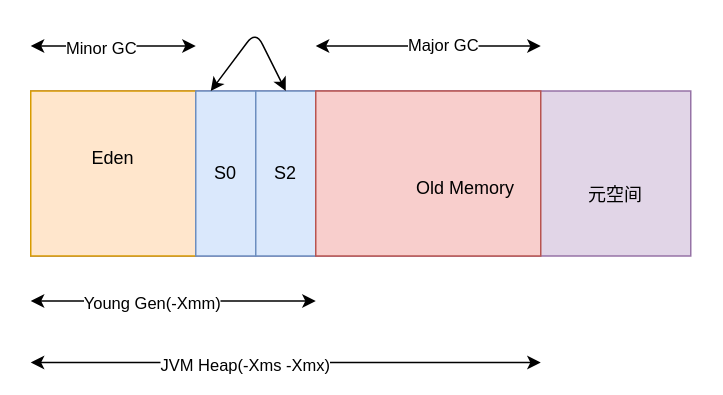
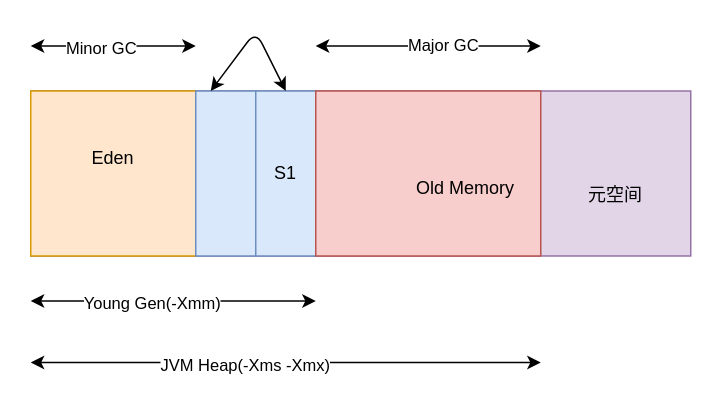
  <mxCell id="0" />
  <mxCell id="1" parent="0" />
  <mxCell id="2" value="" style="verticalLabelPosition=bottom;verticalAlign=top;html=1;shape=mxgraph.basic.rect;fillColor2=none;strokeWidth=1;size=20;indent=5;fillColor=#e1d5e7;strokeColor=#9673a6;" vertex="1" parent="1"><mxGeometry x="20" y="60" width="440" height="110" as="geometry" /></mxCell>
  <mxCell id="3" value="" style="rounded=0;whiteSpace=wrap;html=1;fillColor=#ffe6cc;strokeColor=#d79b00;" vertex="1" parent="1"><mxGeometry x="20" y="60" width="110" height="110" as="geometry" /></mxCell>
  <mxCell id="4" value="" style="rounded=0;whiteSpace=wrap;html=1;fillColor=#dae8fc;strokeColor=#6c8ebf;" vertex="1" parent="1"><mxGeometry x="130" y="60" width="40" height="110" as="geometry" /></mxCell>
  <mxCell id="5" value="" style="rounded=0;whiteSpace=wrap;html=1;fillColor=#dae8fc;strokeColor=#6c8ebf;" vertex="1" parent="1"><mxGeometry x="170" y="60" width="40" height="110" as="geometry" /></mxCell>
  <mxCell id="6" value="" style="rounded=0;whiteSpace=wrap;html=1;fillColor=#f8cecc;strokeColor=#b85450;" vertex="1" parent="1"><mxGeometry x="210" y="60" width="150" height="110" as="geometry" /></mxCell>
- <mxCell id="7" value="S0" style="text;html=1;strokeColor=none;fillColor=none;align=center;verticalAlign=middle;whiteSpace=wrap;rounded=0;" vertex="1" parent="1"><mxGeometry x="130" y="105" width="40" height="20" as="geometry" /></mxCell>
- <mxCell id="8" value="S2" style="text;html=1;strokeColor=none;fillColor=none;align=center;verticalAlign=middle;whiteSpace=wrap;rounded=0;" vertex="1" parent="1"><mxGeometry x="170" y="105" width="40" height="20" as="geometry" /></mxCell>
+ <mxCell id="8" value="S1" style="text;html=1;strokeColor=none;fillColor=none;align=center;verticalAlign=middle;whiteSpace=wrap;rounded=0;" vertex="1" parent="1"><mxGeometry x="170" y="105" width="40" height="20" as="geometry" /></mxCell>
  <mxCell id="9" value="Old Memory" style="text;html=1;strokeColor=none;fillColor=none;align=center;verticalAlign=middle;whiteSpace=wrap;rounded=0;" vertex="1" parent="1"><mxGeometry x="270" y="112.5" width="80" height="25" as="geometry" /></mxCell>
  <mxCell id="10" value="元空间" style="text;html=1;strokeColor=none;fillColor=none;align=center;verticalAlign=middle;whiteSpace=wrap;rounded=0;" vertex="1" parent="1"><mxGeometry x="370" y="117.5" width="80" height="25" as="geometry" /></mxCell>
  <mxCell id="11" value="Eden" style="text;html=1;strokeColor=none;fillColor=none;align=center;verticalAlign=middle;whiteSpace=wrap;rounded=0;" vertex="1" parent="1"><mxGeometry x="35" y="92.5" width="80" height="25" as="geometry" /></mxCell>
  <mxCell id="12" value="" style="endArrow=classic;startArrow=classic;html=1;" edge="1" parent="1"><mxGeometry width="50" height="50" relative="1" as="geometry"><mxPoint x="20" y="30" as="sourcePoint" /><mxPoint x="130" y="30" as="targetPoint" /></mxGeometry></mxCell>
  <mxCell id="13" value="Minor GC" style="edgeLabel;html=1;align=center;verticalAlign=middle;resizable=0;points=[];" vertex="1" connectable="0" parent="12"><mxGeometry x="-0.162" y="1" relative="1" as="geometry"><mxPoint y="2" as="offset" /></mxGeometry></mxCell>
  <mxCell id="14" value="" style="endArrow=classic;startArrow=classic;html=1;" edge="1" parent="1"><mxGeometry width="50" height="50" relative="1" as="geometry"><mxPoint x="210" y="30" as="sourcePoint" /><mxPoint x="360" y="30" as="targetPoint" /></mxGeometry></mxCell>
  <mxCell id="15" value="Major GC" style="edgeLabel;html=1;align=center;verticalAlign=middle;resizable=0;points=[];" vertex="1" connectable="0" parent="14"><mxGeometry x="0.125" y="1" relative="1" as="geometry"><mxPoint as="offset" /></mxGeometry></mxCell>
  <mxCell id="16" value="" style="endArrow=classic;startArrow=classic;html=1;entryX=0.5;entryY=0;entryDx=0;entryDy=0;exitX=0.25;exitY=0;exitDx=0;exitDy=0;" edge="1" parent="1" source="4" target="5"><mxGeometry width="50" height="50" relative="1" as="geometry"><mxPoint x="130" y="10" as="sourcePoint" /><mxPoint x="180" y="-40" as="targetPoint" /><Array as="points"><mxPoint x="170" y="20" /></Array></mxGeometry></mxCell>
  <mxCell id="17" value="" style="endArrow=classic;startArrow=classic;html=1;" edge="1" parent="1"><mxGeometry width="50" height="50" relative="1" as="geometry"><mxPoint x="20" y="241" as="sourcePoint" /><mxPoint x="360" y="241" as="targetPoint" /></mxGeometry></mxCell>
  <mxCell id="18" value="JVM Heap(-Xms -Xmx)" style="edgeLabel;html=1;align=center;verticalAlign=middle;resizable=0;points=[];" vertex="1" connectable="0" parent="17"><mxGeometry x="-0.162" y="1" relative="1" as="geometry"><mxPoint y="2" as="offset" /></mxGeometry></mxCell>
  <mxCell id="19" value="" style="endArrow=classic;startArrow=classic;html=1;" edge="1" parent="1"><mxGeometry width="50" height="50" relative="1" as="geometry"><mxPoint x="20" y="200" as="sourcePoint" /><mxPoint x="210" y="200" as="targetPoint" /></mxGeometry></mxCell>
  <mxCell id="20" value="Young Gen(-Xmm)" style="edgeLabel;html=1;align=center;verticalAlign=middle;resizable=0;points=[];" vertex="1" connectable="0" parent="19"><mxGeometry x="-0.162" y="1" relative="1" as="geometry"><mxPoint y="2" as="offset" /></mxGeometry></mxCell>
